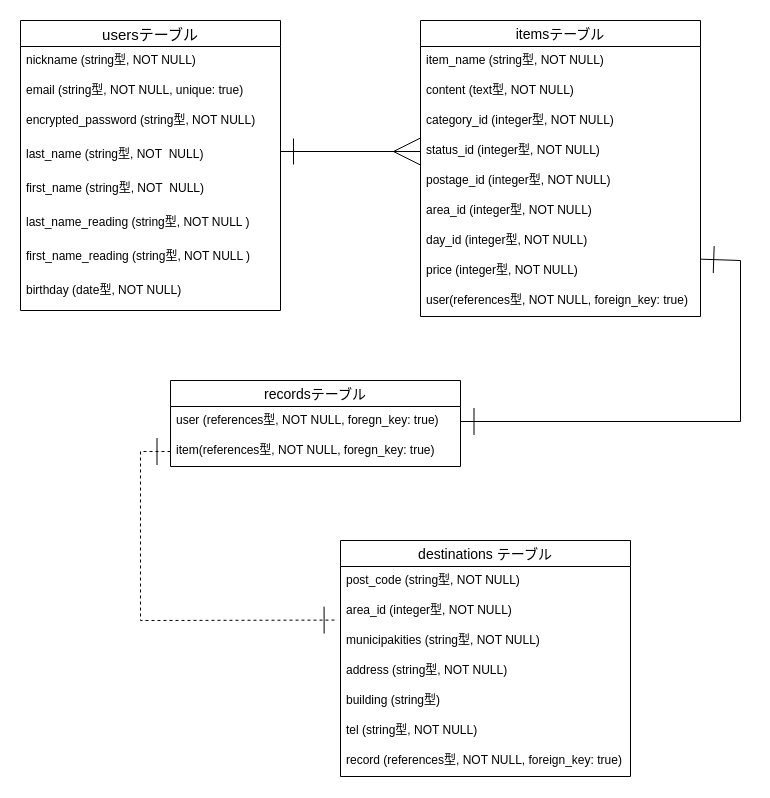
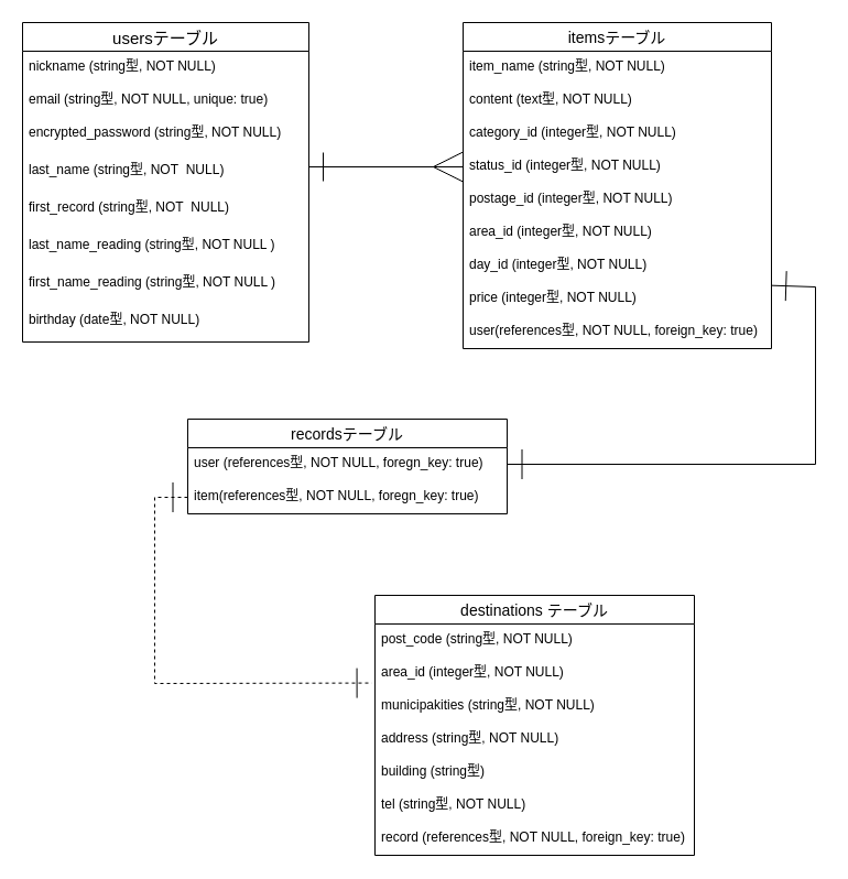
  <mxCell id="0" />
  <mxCell id="1" parent="0" />
  <mxCell id="2" value="usersテーブル" style="swimlane;fontStyle=0;childLayout=stackLayout;horizontal=1;startSize=26;horizontalStack=0;resizeParent=1;resizeParentMax=0;resizeLast=0;collapsible=1;marginBottom=0;align=center;fontSize=15;" parent="1" vertex="1"><mxGeometry x="20" y="20" width="260" height="290" as="geometry" /></mxCell>
  <mxCell id="3" value="nickname (string型, NOT NULL)" style="text;strokeColor=none;fillColor=none;spacingLeft=4;spacingRight=4;overflow=hidden;rotatable=0;points=[[0,0.5],[1,0.5]];portConstraint=eastwest;fontSize=12;" parent="2" vertex="1"><mxGeometry y="26" width="260" height="30" as="geometry" /></mxCell>
  <mxCell id="4" value="email (string型, NOT NULL, unique: true) " style="text;strokeColor=none;fillColor=none;spacingLeft=4;spacingRight=4;overflow=hidden;rotatable=0;points=[[0,0.5],[1,0.5]];portConstraint=eastwest;fontSize=12;" parent="2" vertex="1"><mxGeometry y="56" width="260" height="30" as="geometry" /></mxCell>
  <mxCell id="5" value="encrypted_password (string型, NOT NULL)&#10;&#10;" style="text;strokeColor=none;fillColor=none;spacingLeft=4;spacingRight=4;overflow=hidden;rotatable=0;points=[[0,0.5],[1,0.5]];portConstraint=eastwest;fontSize=12;" parent="2" vertex="1"><mxGeometry y="86" width="260" height="34" as="geometry" /></mxCell>
  <mxCell id="6" value="last_name (string型, NOT  NULL)" style="text;strokeColor=none;fillColor=none;spacingLeft=4;spacingRight=4;overflow=hidden;rotatable=0;points=[[0,0.5],[1,0.5]];portConstraint=eastwest;fontSize=12;" parent="2" vertex="1"><mxGeometry y="120" width="260" height="34" as="geometry" /></mxCell>
- <mxCell id="7" value="first_name (string型, NOT  NULL)" style="text;strokeColor=none;fillColor=none;spacingLeft=4;spacingRight=4;overflow=hidden;rotatable=0;points=[[0,0.5],[1,0.5]];portConstraint=eastwest;fontSize=12;" parent="2" vertex="1"><mxGeometry y="154" width="260" height="34" as="geometry" /></mxCell>
+ <mxCell id="7" value="first_record (string型, NOT  NULL)" style="text;strokeColor=none;fillColor=none;spacingLeft=4;spacingRight=4;overflow=hidden;rotatable=0;points=[[0,0.5],[1,0.5]];portConstraint=eastwest;fontSize=12;" parent="2" vertex="1"><mxGeometry y="154" width="260" height="34" as="geometry" /></mxCell>
  <mxCell id="8" value="last_name_reading (string型, NOT NULL )" style="text;strokeColor=none;fillColor=none;spacingLeft=4;spacingRight=4;overflow=hidden;rotatable=0;points=[[0,0.5],[1,0.5]];portConstraint=eastwest;fontSize=12;" parent="2" vertex="1"><mxGeometry y="188" width="260" height="34" as="geometry" /></mxCell>
  <mxCell id="9" value="first_name_reading (string型, NOT NULL )" style="text;strokeColor=none;fillColor=none;spacingLeft=4;spacingRight=4;overflow=hidden;rotatable=0;points=[[0,0.5],[1,0.5]];portConstraint=eastwest;fontSize=12;" parent="2" vertex="1"><mxGeometry y="222" width="260" height="34" as="geometry" /></mxCell>
  <mxCell id="10" value="birthday (date型, NOT NULL)" style="text;strokeColor=none;fillColor=none;spacingLeft=4;spacingRight=4;overflow=hidden;rotatable=0;points=[[0,0.5],[1,0.5]];portConstraint=eastwest;fontSize=12;" parent="2" vertex="1"><mxGeometry y="256" width="260" height="34" as="geometry" /></mxCell>
  <mxCell id="11" value="" style="edgeStyle=none;html=1;fontSize=15;startArrow=ERmany;startFill=0;endArrow=none;endFill=0;" parent="2" edge="1"><mxGeometry relative="1" as="geometry"><mxPoint x="160.0" y="120" as="sourcePoint" /><mxPoint x="160" y="120" as="targetPoint" /></mxGeometry></mxCell>
  <mxCell id="12" value="itemsテーブル" style="swimlane;fontStyle=0;childLayout=stackLayout;horizontal=1;startSize=26;horizontalStack=0;resizeParent=1;resizeParentMax=0;resizeLast=0;collapsible=1;marginBottom=0;align=center;fontSize=14;html=0;" parent="1" vertex="1"><mxGeometry x="420" y="20" width="280" height="296" as="geometry" /></mxCell>
  <mxCell id="13" value="item_name (string型, NOT NULL)" style="text;strokeColor=none;fillColor=none;spacingLeft=4;spacingRight=4;overflow=hidden;rotatable=0;points=[[0,0.5],[1,0.5]];portConstraint=eastwest;fontSize=12;" parent="12" vertex="1"><mxGeometry y="26" width="280" height="30" as="geometry" /></mxCell>
  <mxCell id="14" value="content (text型, NOT NULL)" style="text;strokeColor=none;fillColor=none;spacingLeft=4;spacingRight=4;overflow=hidden;rotatable=0;points=[[0,0.5],[1,0.5]];portConstraint=eastwest;fontSize=12;" parent="12" vertex="1"><mxGeometry y="56" width="280" height="30" as="geometry" /></mxCell>
  <mxCell id="15" value="category_id (integer型, NOT NULL)" style="text;strokeColor=none;fillColor=none;spacingLeft=4;spacingRight=4;overflow=hidden;rotatable=0;points=[[0,0.5],[1,0.5]];portConstraint=eastwest;fontSize=12;" parent="12" vertex="1"><mxGeometry y="86" width="280" height="30" as="geometry" /></mxCell>
  <mxCell id="16" value="status_id (integer型, NOT NULL)" style="text;strokeColor=none;fillColor=none;spacingLeft=4;spacingRight=4;overflow=hidden;rotatable=0;points=[[0,0.5],[1,0.5]];portConstraint=eastwest;fontSize=12;" parent="12" vertex="1"><mxGeometry y="116" width="280" height="30" as="geometry" /></mxCell>
  <mxCell id="17" value="postage_id (integer型, NOT NULL)" style="text;strokeColor=none;fillColor=none;spacingLeft=4;spacingRight=4;overflow=hidden;rotatable=0;points=[[0,0.5],[1,0.5]];portConstraint=eastwest;fontSize=12;" parent="12" vertex="1"><mxGeometry y="146" width="280" height="30" as="geometry" /></mxCell>
  <mxCell id="18" value="area_id (integer型, NOT NULL)" style="text;strokeColor=none;fillColor=none;spacingLeft=4;spacingRight=4;overflow=hidden;rotatable=0;points=[[0,0.5],[1,0.5]];portConstraint=eastwest;fontSize=12;" parent="12" vertex="1"><mxGeometry y="176" width="280" height="30" as="geometry" /></mxCell>
  <mxCell id="19" value="day_id (integer型, NOT NULL)&#10;" style="text;strokeColor=none;fillColor=none;spacingLeft=4;spacingRight=4;overflow=hidden;rotatable=0;points=[[0,0.5],[1,0.5]];portConstraint=eastwest;fontSize=12;" parent="12" vertex="1"><mxGeometry y="206" width="280" height="30" as="geometry" /></mxCell>
  <mxCell id="20" value="price (integer型, NOT NULL)" style="text;strokeColor=none;fillColor=none;spacingLeft=4;spacingRight=4;overflow=hidden;rotatable=0;points=[[0,0.5],[1,0.5]];portConstraint=eastwest;fontSize=12;" parent="12" vertex="1"><mxGeometry y="236" width="280" height="30" as="geometry" /></mxCell>
  <mxCell id="21" value="user(references型, NOT NULL, foreign_key: true)" style="text;strokeColor=none;fillColor=none;spacingLeft=4;spacingRight=4;overflow=hidden;rotatable=0;points=[[0,0.5],[1,0.5]];portConstraint=eastwest;fontSize=12;" parent="12" vertex="1"><mxGeometry y="266" width="280" height="30" as="geometry" /></mxCell>
  <mxCell id="22" value="destinations テーブル" style="swimlane;fontStyle=0;childLayout=stackLayout;horizontal=1;startSize=26;horizontalStack=0;resizeParent=1;resizeParentMax=0;resizeLast=0;collapsible=1;marginBottom=0;align=center;fontSize=14;html=0;" parent="1" vertex="1"><mxGeometry x="340" y="540" width="290" height="236" as="geometry" /></mxCell>
  <mxCell id="23" value="post_code (string型, NOT NULL)" style="text;strokeColor=none;fillColor=none;spacingLeft=4;spacingRight=4;overflow=hidden;rotatable=0;points=[[0,0.5],[1,0.5]];portConstraint=eastwest;fontSize=12;" parent="22" vertex="1"><mxGeometry y="26" width="290" height="30" as="geometry" /></mxCell>
  <mxCell id="24" value="area_id (integer型, NOT NULL)" style="text;strokeColor=none;fillColor=none;spacingLeft=4;spacingRight=4;overflow=hidden;rotatable=0;points=[[0,0.5],[1,0.5]];portConstraint=eastwest;fontSize=12;" parent="22" vertex="1"><mxGeometry y="56" width="290" height="30" as="geometry" /></mxCell>
  <mxCell id="25" value="municipakities (string型, NOT NULL)" style="text;strokeColor=none;fillColor=none;spacingLeft=4;spacingRight=4;overflow=hidden;rotatable=0;points=[[0,0.5],[1,0.5]];portConstraint=eastwest;fontSize=12;" parent="22" vertex="1"><mxGeometry y="86" width="290" height="30" as="geometry" /></mxCell>
  <mxCell id="26" value="address (string型, NOT NULL)" style="text;strokeColor=none;fillColor=none;spacingLeft=4;spacingRight=4;overflow=hidden;rotatable=0;points=[[0,0.5],[1,0.5]];portConstraint=eastwest;fontSize=12;" parent="22" vertex="1"><mxGeometry y="116" width="290" height="30" as="geometry" /></mxCell>
  <mxCell id="27" value="building (string型)" style="text;strokeColor=none;fillColor=none;spacingLeft=4;spacingRight=4;overflow=hidden;rotatable=0;points=[[0,0.5],[1,0.5]];portConstraint=eastwest;fontSize=12;" parent="22" vertex="1"><mxGeometry y="146" width="290" height="30" as="geometry" /></mxCell>
  <mxCell id="28" value="tel (string型, NOT NULL)" style="text;strokeColor=none;fillColor=none;spacingLeft=4;spacingRight=4;overflow=hidden;rotatable=0;points=[[0,0.5],[1,0.5]];portConstraint=eastwest;fontSize=12;" parent="22" vertex="1"><mxGeometry y="176" width="290" height="30" as="geometry" /></mxCell>
  <mxCell id="29" value="record (references型, NOT NULL, foreign_key: true)" style="text;strokeColor=none;fillColor=none;spacingLeft=4;spacingRight=4;overflow=hidden;rotatable=0;points=[[0,0.5],[1,0.5]];portConstraint=eastwest;fontSize=12;" parent="22" vertex="1"><mxGeometry y="206" width="290" height="30" as="geometry" /></mxCell>
  <mxCell id="30" value="recordsテーブル" style="swimlane;fontStyle=0;childLayout=stackLayout;horizontal=1;startSize=26;horizontalStack=0;resizeParent=1;resizeParentMax=0;resizeLast=0;collapsible=1;marginBottom=0;align=center;fontSize=14;" parent="1" vertex="1"><mxGeometry x="170" y="380" width="290" height="86" as="geometry" /></mxCell>
  <mxCell id="31" value="user (references型, NOT NULL, foregn_key: true)" style="text;strokeColor=none;fillColor=none;spacingLeft=4;spacingRight=4;overflow=hidden;rotatable=0;points=[[0,0.5],[1,0.5]];portConstraint=eastwest;fontSize=12;" parent="30" vertex="1"><mxGeometry y="26" width="290" height="30" as="geometry" /></mxCell>
  <mxCell id="32" value="item(references型, NOT NULL, foregn_key: true)" style="text;strokeColor=none;fillColor=none;spacingLeft=4;spacingRight=4;overflow=hidden;rotatable=0;points=[[0,0.5],[1,0.5]];portConstraint=eastwest;fontSize=12;" parent="30" vertex="1"><mxGeometry y="56" width="290" height="30" as="geometry" /></mxCell>
  <mxCell id="33" style="edgeStyle=none;html=1;entryX=0;entryY=0.5;entryDx=0;entryDy=0;startArrow=ERone;startFill=0;endArrow=ERmany;endFill=0;endSize=25;startSize=24;" parent="1" target="16" edge="1"><mxGeometry relative="1" as="geometry"><mxPoint x="280" y="151" as="sourcePoint" /></mxGeometry></mxCell>
  <mxCell id="34" style="edgeStyle=none;rounded=0;html=1;exitX=0.999;exitY=0.089;exitDx=0;exitDy=0;entryX=1;entryY=0.5;entryDx=0;entryDy=0;startArrow=ERone;startFill=0;endArrow=ERone;endFill=0;startSize=25;endSize=25;exitPerimeter=0;" parent="1" source="20" target="31" edge="1"><mxGeometry relative="1" as="geometry"><Array as="points"><mxPoint x="740" y="260" /><mxPoint x="740" y="421" /></Array></mxGeometry></mxCell>
  <mxCell id="35" style="edgeStyle=none;rounded=0;html=1;exitX=0;exitY=0.5;exitDx=0;exitDy=0;entryX=-0.01;entryY=-0.214;entryDx=0;entryDy=0;entryPerimeter=0;startArrow=ERone;startFill=0;endArrow=ERone;endFill=0;startSize=25;endSize=25;dashed=1;" parent="1" source="32" target="25" edge="1"><mxGeometry relative="1" as="geometry"><Array as="points"><mxPoint x="140" y="451" /><mxPoint x="140" y="620" /></Array></mxGeometry></mxCell>
